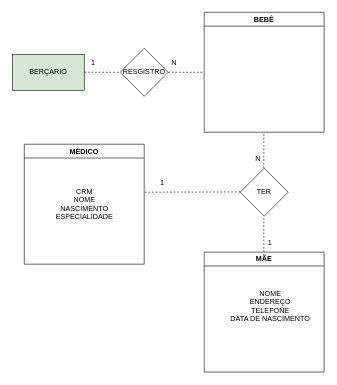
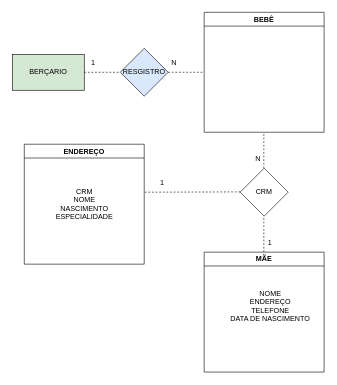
  <mxCell id="0" />
  <mxCell id="1" parent="0" />
  <mxCell id="2" value="BERÇARIO" style="rounded=0;whiteSpace=wrap;html=1;fillColor=#d5e8d4;" vertex="1" parent="1"><mxGeometry x="20" y="90" width="120" height="60" as="geometry" /></mxCell>
- <mxCell id="3" value="RESGISTRO" style="rhombus;whiteSpace=wrap;html=1;" vertex="1" parent="1"><mxGeometry x="200" y="80" width="80" height="80" as="geometry" /></mxCell>
+ <mxCell id="3" value="RESGISTRO" style="rhombus;whiteSpace=wrap;html=1;fillColor=#dae8fc;" vertex="1" parent="1"><mxGeometry x="200" y="80" width="80" height="80" as="geometry" /></mxCell>
  <mxCell id="4" value="1" style="text;html=1;strokeColor=none;fillColor=none;align=center;verticalAlign=middle;whiteSpace=wrap;rounded=0;" vertex="1" parent="1"><mxGeometry x="125" y="90" width="60" height="30" as="geometry" /></mxCell>
  <mxCell id="5" value="" style="endArrow=none;dashed=1;html=1;rounded=0;" edge="1" parent="1"><mxGeometry width="50" height="50" relative="1" as="geometry"><mxPoint x="280" y="120" as="sourcePoint" /><mxPoint x="340" y="120" as="targetPoint" /></mxGeometry></mxCell>
  <mxCell id="6" value="" style="endArrow=none;dashed=1;html=1;rounded=0;" edge="1" parent="1"><mxGeometry width="50" height="50" relative="1" as="geometry"><mxPoint x="140" y="120" as="sourcePoint" /><mxPoint x="200" y="120" as="targetPoint" /></mxGeometry></mxCell>
  <mxCell id="7" value="N" style="text;html=1;strokeColor=none;fillColor=none;align=center;verticalAlign=middle;whiteSpace=wrap;rounded=0;" vertex="1" parent="1"><mxGeometry x="260" y="90" width="60" height="30" as="geometry" /></mxCell>
  <mxCell id="8" value="BEBÊ" style="swimlane;whiteSpace=wrap;html=1;" vertex="1" parent="1"><mxGeometry x="340" y="20" width="200" height="200" as="geometry" /></mxCell>
  <mxCell id="9" value="" style="endArrow=none;dashed=1;html=1;rounded=0;" edge="1" parent="1"><mxGeometry width="50" height="50" relative="1" as="geometry"><mxPoint x="439.5" y="280" as="sourcePoint" /><mxPoint x="439.5" y="220" as="targetPoint" /></mxGeometry></mxCell>
- <mxCell id="10" value="TER" style="rhombus;whiteSpace=wrap;html=1;" vertex="1" parent="1"><mxGeometry x="400" y="280" width="80" height="80" as="geometry" /></mxCell>
+ <mxCell id="10" value="CRM" style="rhombus;whiteSpace=wrap;html=1;" vertex="1" parent="1"><mxGeometry x="400" y="280" width="80" height="80" as="geometry" /></mxCell>
  <mxCell id="11" value="N" style="text;html=1;strokeColor=none;fillColor=none;align=center;verticalAlign=middle;whiteSpace=wrap;rounded=0;" vertex="1" parent="1"><mxGeometry x="400" y="250" width="60" height="30" as="geometry" /></mxCell>
  <mxCell id="12" value="" style="endArrow=none;dashed=1;html=1;rounded=0;" edge="1" parent="1"><mxGeometry width="50" height="50" relative="1" as="geometry"><mxPoint x="439.5" y="420" as="sourcePoint" /><mxPoint x="439.5" y="360" as="targetPoint" /></mxGeometry></mxCell>
  <mxCell id="13" value="MÃE" style="swimlane;whiteSpace=wrap;html=1;startSize=23;" vertex="1" parent="1"><mxGeometry x="340" y="420" width="200" height="200" as="geometry" /></mxCell>
  <mxCell id="14" value="NOME&lt;br&gt;ENDEREÇO&lt;br&gt;TELEFONE&lt;br&gt;DATA DE NASCIMENTO" style="text;html=1;align=center;verticalAlign=middle;resizable=0;points=[];autosize=1;strokeColor=none;fillColor=none;" vertex="1" parent="13"><mxGeometry x="30" y="55" width="160" height="70" as="geometry" /></mxCell>
  <mxCell id="15" value="1" style="text;html=1;strokeColor=none;fillColor=none;align=center;verticalAlign=middle;whiteSpace=wrap;rounded=0;" vertex="1" parent="1"><mxGeometry x="420" y="390" width="60" height="30" as="geometry" /></mxCell>
  <mxCell id="16" value="" style="endArrow=none;dashed=1;html=1;rounded=0;" edge="1" parent="1"><mxGeometry width="50" height="50" relative="1" as="geometry"><mxPoint x="400" y="319.5" as="sourcePoint" /><mxPoint x="240" y="320" as="targetPoint" /></mxGeometry></mxCell>
- <mxCell id="17" value="MÉDICO" style="swimlane;whiteSpace=wrap;html=1;" vertex="1" parent="1"><mxGeometry x="40" y="240" width="200" height="200" as="geometry" /></mxCell>
+ <mxCell id="17" value="ENDEREÇO" style="swimlane;whiteSpace=wrap;html=1;" vertex="1" parent="1"><mxGeometry x="40" y="240" width="200" height="200" as="geometry" /></mxCell>
  <mxCell id="18" value="CRM&lt;br&gt;NOME&lt;br&gt;NASCIMENTO&lt;br&gt;ESPECIALIDADE" style="text;html=1;align=center;verticalAlign=middle;resizable=0;points=[];autosize=1;strokeColor=none;fillColor=none;" vertex="1" parent="17"><mxGeometry x="40" y="65" width="120" height="70" as="geometry" /></mxCell>
  <mxCell id="19" value="1" style="text;html=1;strokeColor=none;fillColor=none;align=center;verticalAlign=middle;whiteSpace=wrap;rounded=0;" vertex="1" parent="1"><mxGeometry x="240" y="290" width="60" height="30" as="geometry" /></mxCell>
